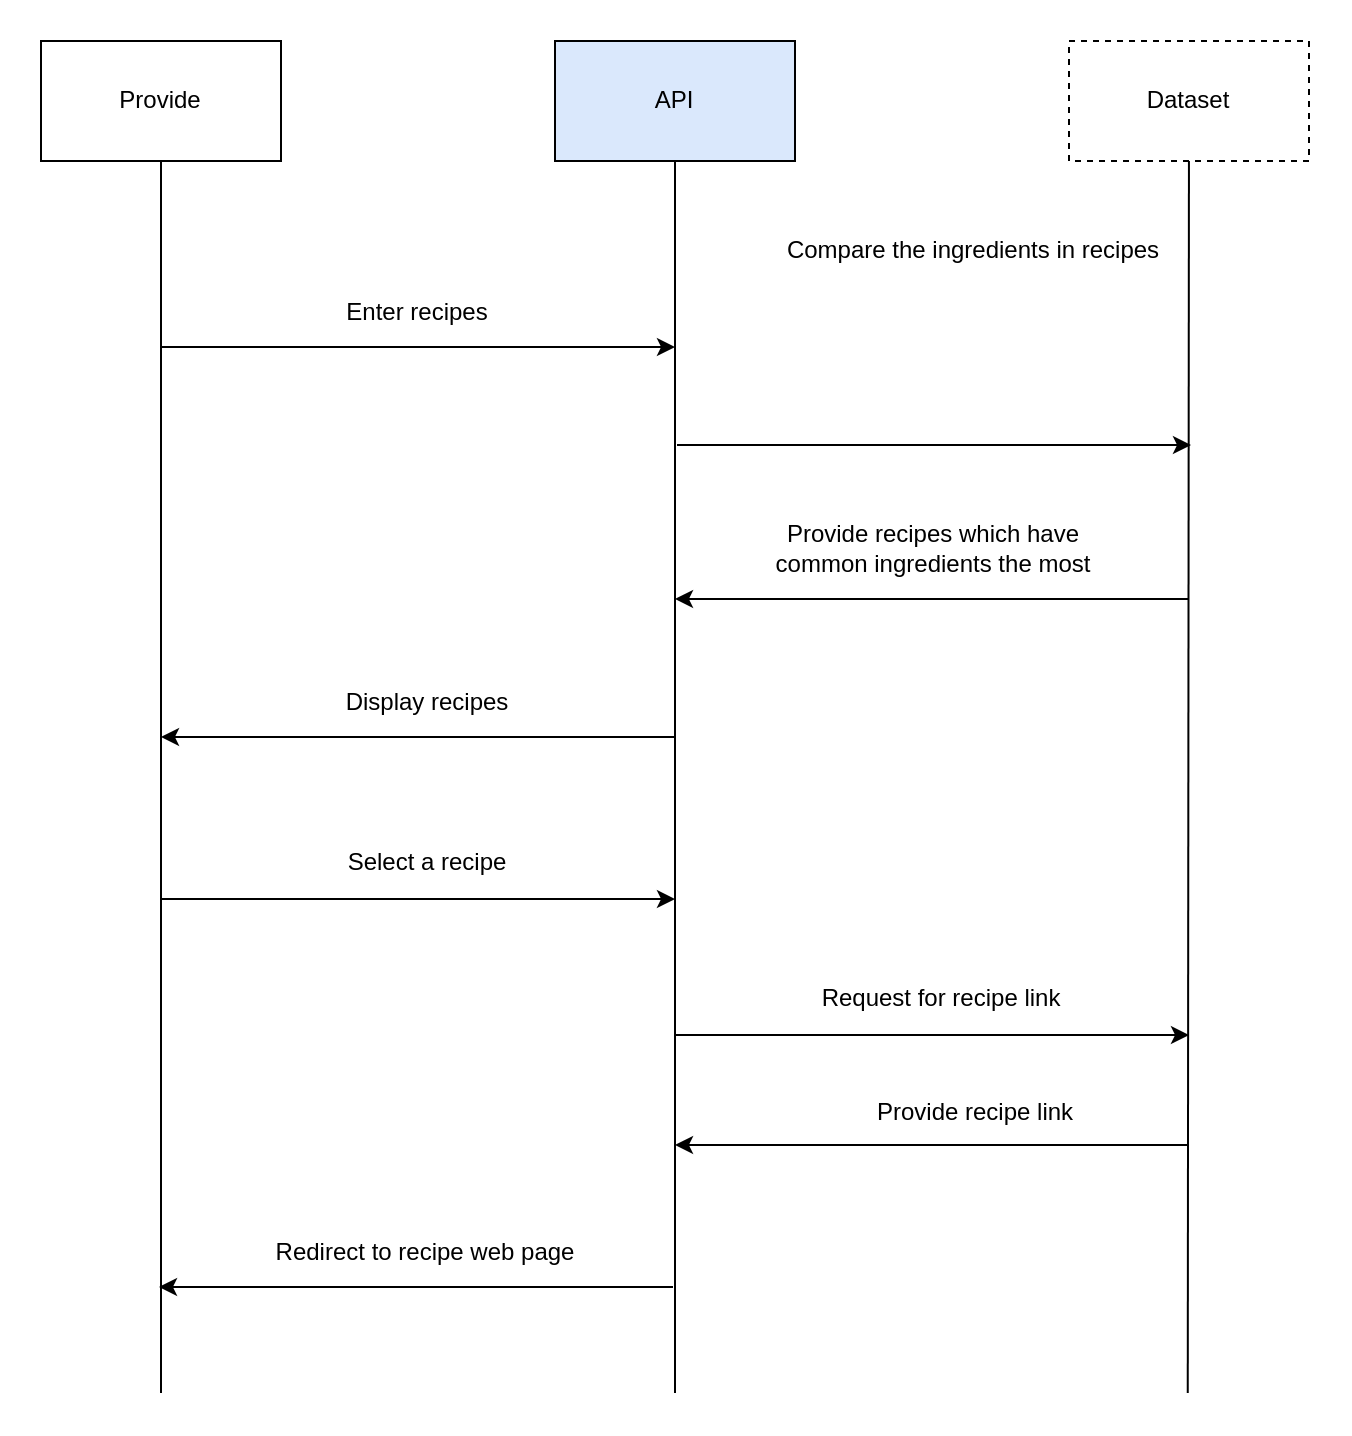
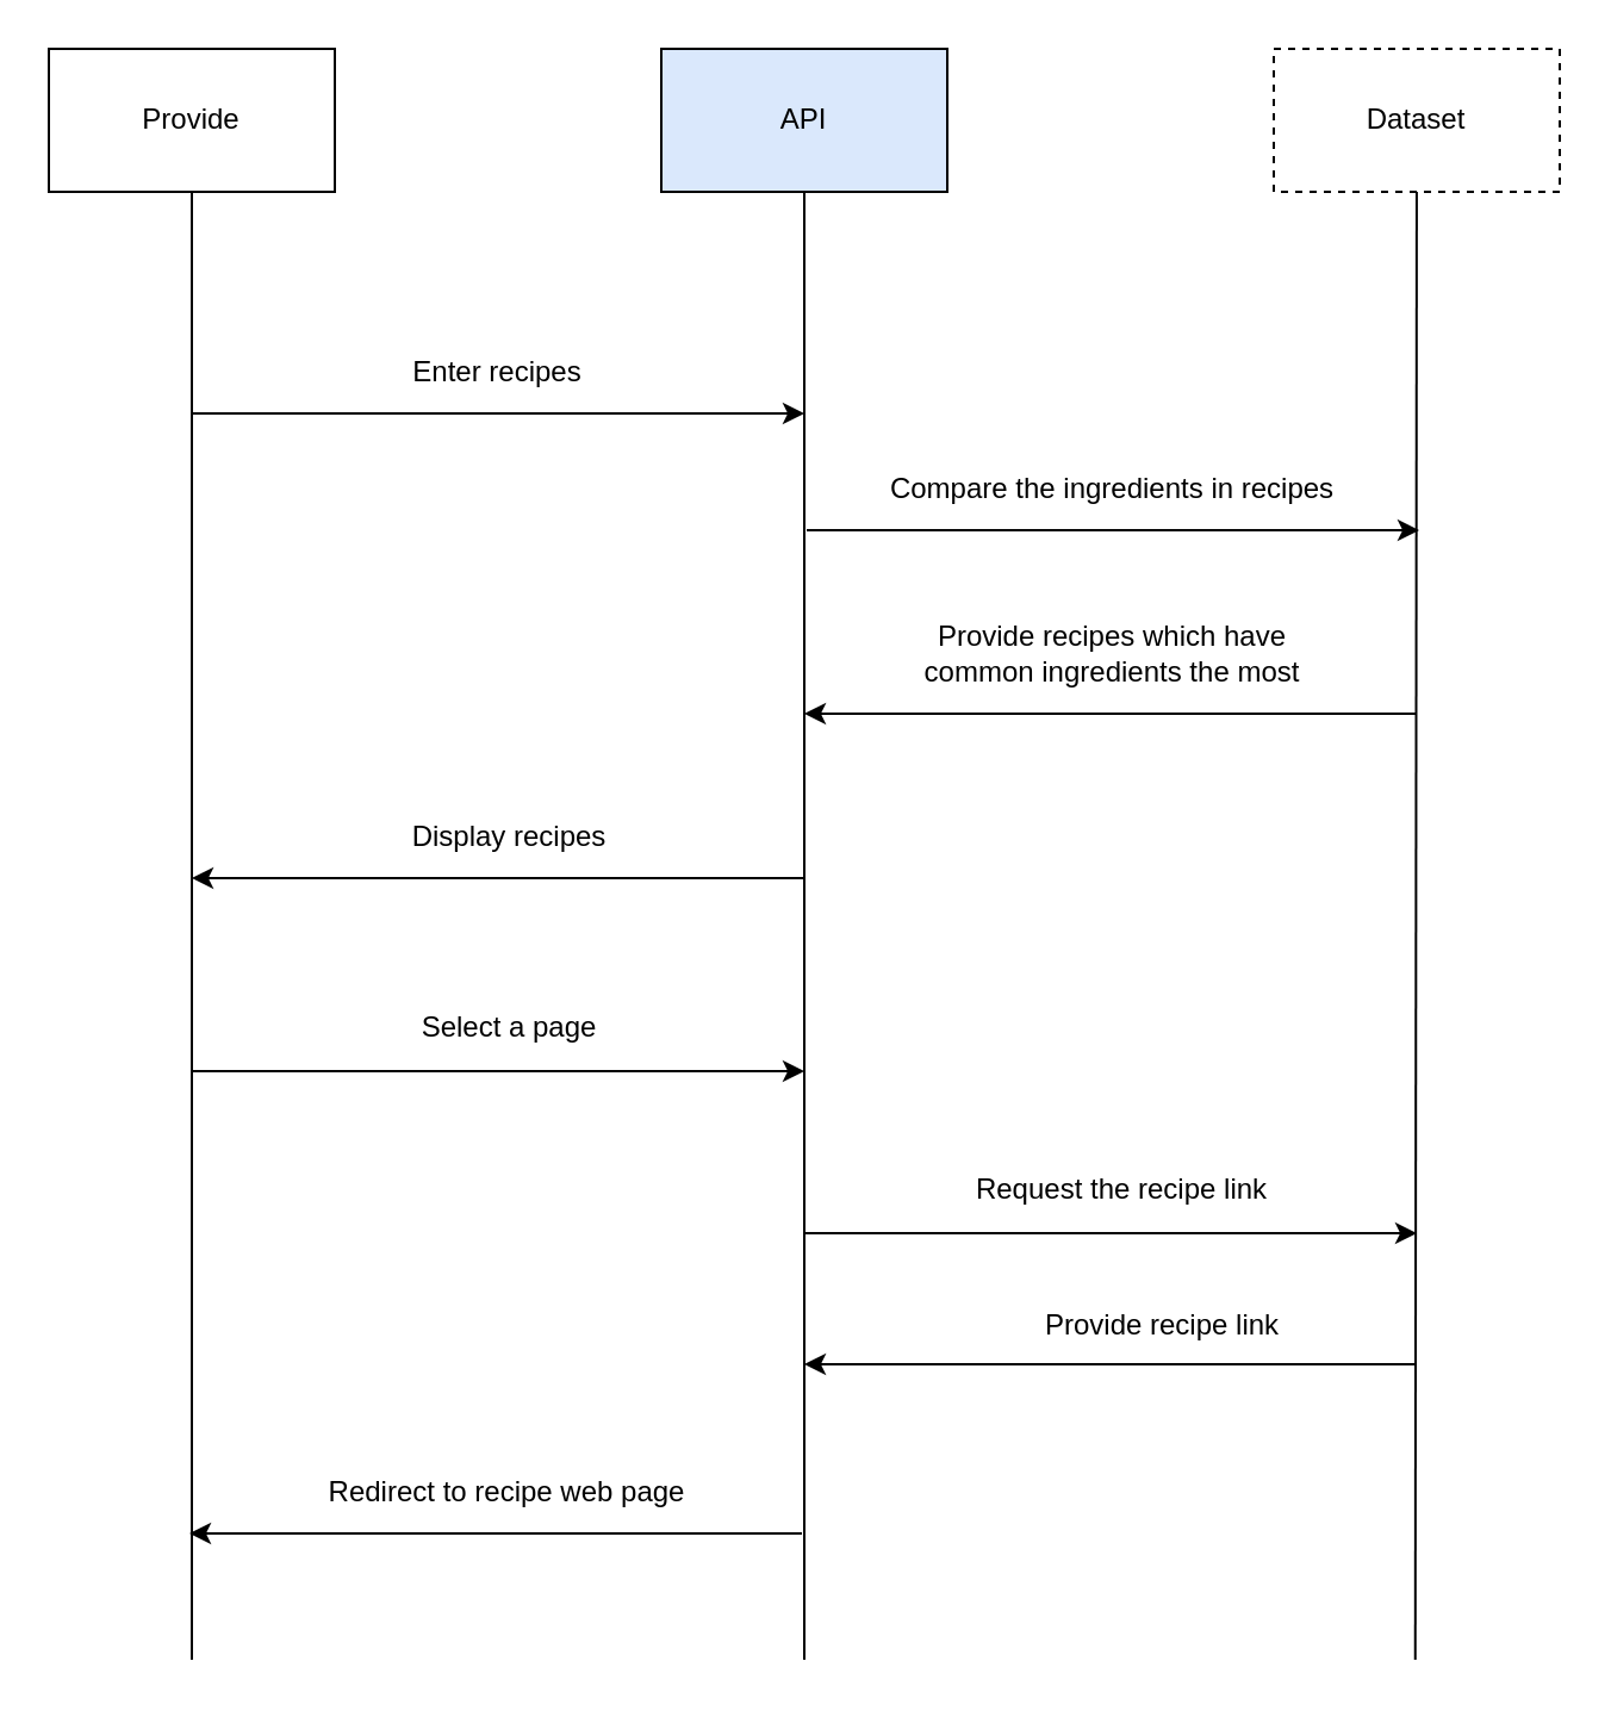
  <mxCell id="0" />
  <mxCell id="1" parent="0" />
  <mxCell id="2" value="Provide" style="rounded=0;whiteSpace=wrap;html=1;" vertex="1" parent="1"><mxGeometry x="20" y="20" width="120" height="60" as="geometry" /></mxCell>
  <mxCell id="3" value="API" style="rounded=0;whiteSpace=wrap;html=1;fillColor=#dae8fc;" vertex="1" parent="1"><mxGeometry x="277" y="20" width="120" height="60" as="geometry" /></mxCell>
  <mxCell id="4" value="Dataset" style="rounded=0;whiteSpace=wrap;html=1;dashed=1;" vertex="1" parent="1"><mxGeometry x="534" y="20" width="120" height="60" as="geometry" /></mxCell>
  <mxCell id="5" value="" style="endArrow=none;html=1;rounded=0;entryX=0.5;entryY=1;entryDx=0;entryDy=0;" edge="1" parent="1" target="2"><mxGeometry width="50" height="50" relative="1" as="geometry"><mxPoint x="80" y="696" as="sourcePoint" /><mxPoint x="309" y="374" as="targetPoint" /></mxGeometry></mxCell>
  <mxCell id="6" value="" style="endArrow=none;html=1;rounded=0;" edge="1" parent="1" target="3"><mxGeometry width="50" height="50" relative="1" as="geometry"><mxPoint x="337" y="696" as="sourcePoint" /><mxPoint x="337" y="80" as="targetPoint" /></mxGeometry></mxCell>
  <mxCell id="7" value="" style="endArrow=none;html=1;rounded=0;" edge="1" parent="1" target="4"><mxGeometry width="50" height="50" relative="1" as="geometry"><mxPoint x="593.38" y="696" as="sourcePoint" /><mxPoint x="593.38" y="80" as="targetPoint" /></mxGeometry></mxCell>
  <mxCell id="8" value="" style="endArrow=classic;html=1;rounded=0;" edge="1" parent="1"><mxGeometry width="50" height="50" relative="1" as="geometry"><mxPoint x="80" y="173" as="sourcePoint" /><mxPoint x="337" y="173" as="targetPoint" /></mxGeometry></mxCell>
  <mxCell id="9" value="Enter recipes" style="text;html=1;align=center;verticalAlign=middle;resizable=0;points=[];autosize=1;strokeColor=none;fillColor=none;" vertex="1" parent="1"><mxGeometry x="153" y="143" width="109" height="26" as="geometry" /></mxCell>
  <mxCell id="10" value="" style="endArrow=classic;html=1;rounded=0;" edge="1" parent="1"><mxGeometry width="50" height="50" relative="1" as="geometry"><mxPoint x="338" y="222" as="sourcePoint" /><mxPoint x="595" y="222" as="targetPoint" /></mxGeometry></mxCell>
- <mxCell id="11" value="Compare the ingredients in recipes" style="text;html=1;align=center;verticalAlign=middle;resizable=0;points=[];autosize=1;strokeColor=none;fillColor=none;" vertex="1" parent="1"><mxGeometry x="384" y="112" width="204" height="26" as="geometry" /></mxCell>
+ <mxCell id="11" value="Compare the ingredients in recipes" style="text;html=1;align=center;verticalAlign=middle;resizable=0;points=[];autosize=1;strokeColor=none;fillColor=none;" vertex="1" parent="1"><mxGeometry x="364" y="192" width="204" height="26" as="geometry" /></mxCell>
  <mxCell id="12" value="" style="endArrow=none;html=1;rounded=0;startArrow=classic;startFill=1;endFill=0;" edge="1" parent="1"><mxGeometry width="50" height="50" relative="1" as="geometry"><mxPoint x="337" y="299" as="sourcePoint" /><mxPoint x="594" y="299" as="targetPoint" /></mxGeometry></mxCell>
  <mxCell id="13" value="Provide recipes which have &lt;br&gt;common ingredients the most" style="text;html=1;align=center;verticalAlign=middle;resizable=0;points=[];autosize=1;strokeColor=none;fillColor=none;" vertex="1" parent="1"><mxGeometry x="378.5" y="253" width="175" height="41" as="geometry" /></mxCell>
  <mxCell id="14" value="" style="endArrow=none;html=1;rounded=0;startArrow=classic;startFill=1;endFill=0;" edge="1" parent="1"><mxGeometry width="50" height="50" relative="1" as="geometry"><mxPoint x="80" y="368" as="sourcePoint" /><mxPoint x="337" y="368" as="targetPoint" /></mxGeometry></mxCell>
  <mxCell id="15" value="Display recipes" style="text;html=1;align=center;verticalAlign=middle;resizable=0;points=[];autosize=1;strokeColor=none;fillColor=none;" vertex="1" parent="1"><mxGeometry x="163" y="338" width="99" height="26" as="geometry" /></mxCell>
- <mxCell id="16" value="Select a recipe" style="text;html=1;align=center;verticalAlign=middle;resizable=0;points=[];autosize=1;strokeColor=none;fillColor=none;" vertex="1" parent="1"><mxGeometry x="164" y="418" width="97" height="26" as="geometry" /></mxCell>
+ <mxCell id="16" value="Select a page" style="text;html=1;align=center;verticalAlign=middle;resizable=0;points=[];autosize=1;strokeColor=none;fillColor=none;" vertex="1" parent="1"><mxGeometry x="164" y="418" width="97" height="26" as="geometry" /></mxCell>
  <mxCell id="17" value="" style="endArrow=classic;html=1;rounded=0;" edge="1" parent="1"><mxGeometry width="50" height="50" relative="1" as="geometry"><mxPoint x="80" y="449" as="sourcePoint" /><mxPoint x="337" y="449" as="targetPoint" /></mxGeometry></mxCell>
- <mxCell id="18" value="Request for recipe link" style="text;html=1;align=center;verticalAlign=middle;resizable=0;points=[];autosize=1;strokeColor=none;fillColor=none;" vertex="1" parent="1"><mxGeometry x="401" y="486" width="137" height="26" as="geometry" /></mxCell>
+ <mxCell id="18" value="Request the recipe link" style="text;html=1;align=center;verticalAlign=middle;resizable=0;points=[];autosize=1;strokeColor=none;fillColor=none;" vertex="1" parent="1"><mxGeometry x="401" y="486" width="137" height="26" as="geometry" /></mxCell>
  <mxCell id="19" value="" style="endArrow=classic;html=1;rounded=0;" edge="1" parent="1"><mxGeometry width="50" height="50" relative="1" as="geometry"><mxPoint x="337" y="517" as="sourcePoint" /><mxPoint x="594" y="517" as="targetPoint" /></mxGeometry></mxCell>
  <mxCell id="20" value="" style="endArrow=none;html=1;rounded=0;startArrow=classic;startFill=1;endFill=0;" edge="1" parent="1"><mxGeometry width="50" height="50" relative="1" as="geometry"><mxPoint x="337" y="572" as="sourcePoint" /><mxPoint x="594" y="572" as="targetPoint" /></mxGeometry></mxCell>
  <mxCell id="21" value="Provide recipe link" style="text;html=1;align=center;verticalAlign=middle;resizable=0;points=[];autosize=1;strokeColor=none;fillColor=none;" vertex="1" parent="1"><mxGeometry x="428.5" y="543" width="116" height="26" as="geometry" /></mxCell>
  <mxCell id="22" value="" style="endArrow=none;html=1;rounded=0;startArrow=classic;startFill=1;endFill=0;" edge="1" parent="1"><mxGeometry width="50" height="50" relative="1" as="geometry"><mxPoint x="79" y="643" as="sourcePoint" /><mxPoint x="336" y="643" as="targetPoint" /></mxGeometry></mxCell>
  <mxCell id="23" value="Redirect to recipe web page" style="text;html=1;align=center;verticalAlign=middle;resizable=0;points=[];autosize=1;strokeColor=none;fillColor=none;" vertex="1" parent="1"><mxGeometry x="128" y="613" width="167" height="26" as="geometry" /></mxCell>
